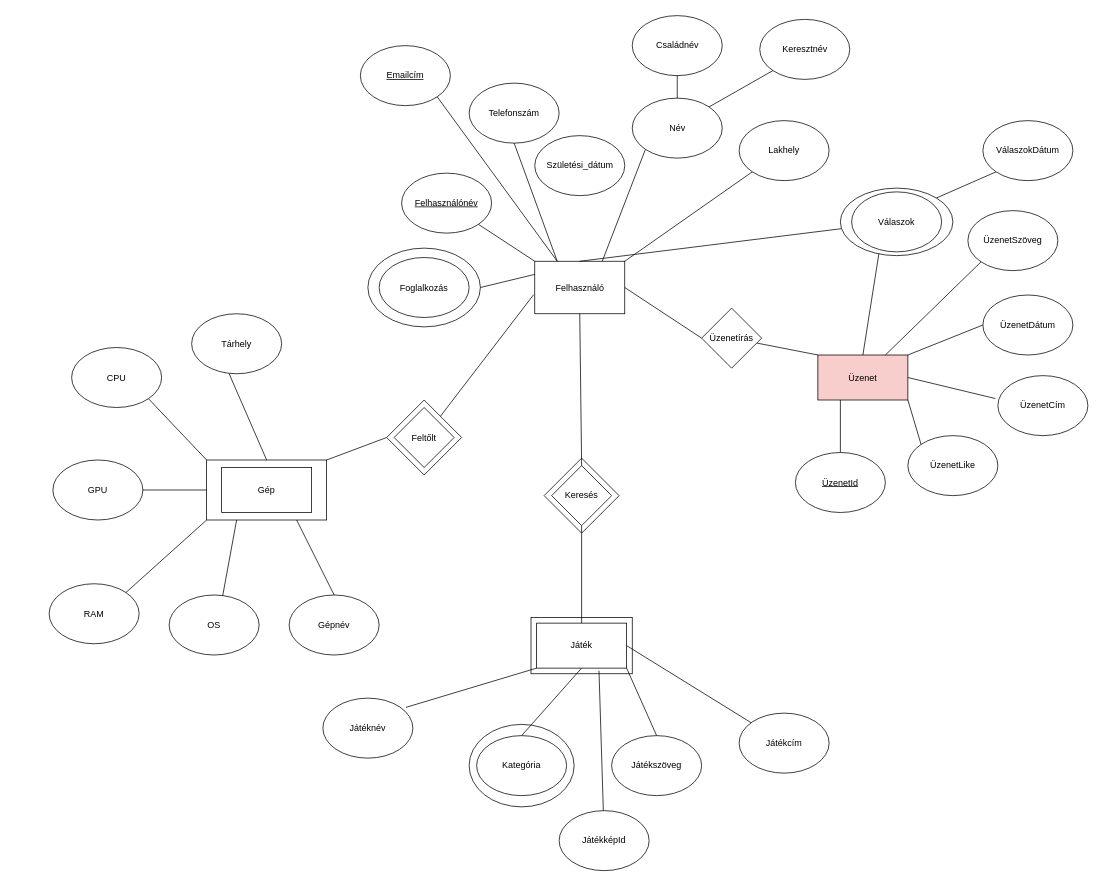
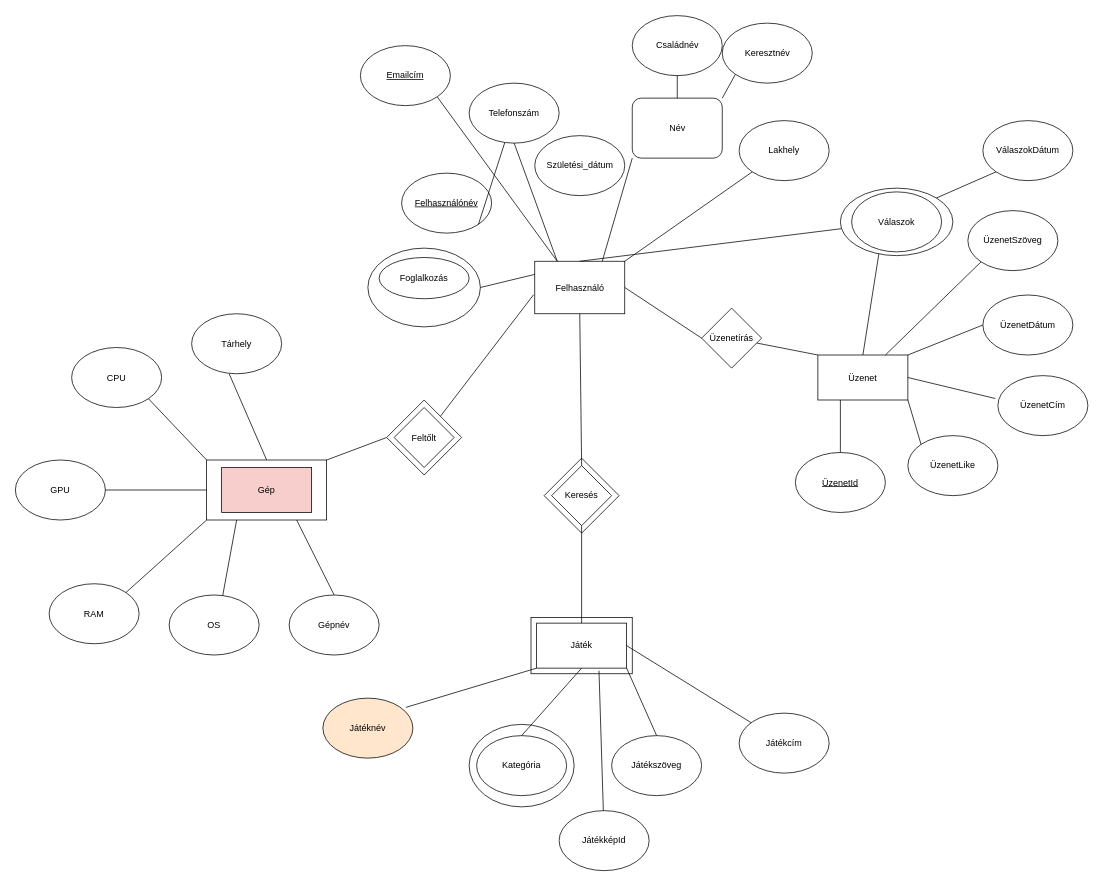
  <mxCell id="0" />
  <mxCell id="1" parent="0" />
  <mxCell id="2" value="" style="ellipse;whiteSpace=wrap;html=1;" parent="1" vertex="1"><mxGeometry x="625" y="965" width="140" height="110" as="geometry" /></mxCell>
  <mxCell id="3" value="" style="rhombus;whiteSpace=wrap;html=1;" parent="1" vertex="1"><mxGeometry x="725" y="610" width="100" height="100" as="geometry" /></mxCell>
  <mxCell id="4" value="" style="rounded=0;whiteSpace=wrap;html=1;" parent="1" vertex="1"><mxGeometry x="707.5" y="822.5" width="135" height="75" as="geometry" /></mxCell>
  <mxCell id="5" value="&lt;u&gt;Felhasználónév&lt;/u&gt;" style="ellipse;whiteSpace=wrap;html=1;" parent="1" vertex="1"><mxGeometry x="535" y="230" width="120" height="80" as="geometry" /></mxCell>
  <mxCell id="6" value="Felhasználó" style="rounded=0;whiteSpace=wrap;html=1;" parent="1" vertex="1"><mxGeometry x="712.5" y="347.5" width="120" height="70" as="geometry" /></mxCell>
  <mxCell id="7" value="Játék" style="rounded=0;whiteSpace=wrap;html=1;" parent="1" vertex="1"><mxGeometry x="715" y="830" width="120" height="60" as="geometry" /></mxCell>
  <mxCell id="8" value="Születési_dátum" style="ellipse;whiteSpace=wrap;html=1;" parent="1" vertex="1"><mxGeometry x="712.5" y="180" width="120" height="80" as="geometry" /></mxCell>
- <mxCell id="9" value="Keresztnév" style="ellipse;whiteSpace=wrap;html=1;" parent="1" vertex="1"><mxGeometry x="1012.5" y="25" width="120" height="80" as="geometry" /></mxCell>
+ <mxCell id="9" value="Keresztnév" style="ellipse;whiteSpace=wrap;html=1;" parent="1" vertex="1"><mxGeometry x="962.5" y="30" width="120" height="80" as="geometry" /></mxCell>
  <mxCell id="10" value="Családnév" style="ellipse;whiteSpace=wrap;html=1;" parent="1" vertex="1"><mxGeometry x="842.5" y="20" width="120" height="80" as="geometry" /></mxCell>
  <mxCell id="11" value="Telefonszám" style="ellipse;whiteSpace=wrap;html=1;" parent="1" vertex="1"><mxGeometry x="625" y="110" width="120" height="80" as="geometry" /></mxCell>
  <mxCell id="12" value="Lakhely" style="ellipse;whiteSpace=wrap;html=1;" parent="1" vertex="1"><mxGeometry x="985" y="160" width="120" height="80" as="geometry" /></mxCell>
  <mxCell id="13" value="" style="ellipse;whiteSpace=wrap;html=1;" parent="1" vertex="1"><mxGeometry x="490" y="330" width="150" height="105" as="geometry" /></mxCell>
- <mxCell id="14" value="Foglalkozás" style="ellipse;whiteSpace=wrap;html=1;" parent="1" vertex="1"><mxGeometry x="505" y="342.5" width="120" height="80" as="geometry" /></mxCell>
- <mxCell id="15" value="Név" style="ellipse;whiteSpace=wrap;html=1;" parent="1" vertex="1"><mxGeometry x="842.5" y="130" width="120" height="80" as="geometry" /></mxCell>
- <mxCell id="16" value="" style="endArrow=none;html=1;rounded=0;exitX=1;exitY=1;exitDx=0;exitDy=0;entryX=0;entryY=0;entryDx=0;entryDy=0;" parent="1" source="5" target="6" edge="1"><mxGeometry width="50" height="50" relative="1" as="geometry"><mxPoint x="795" y="570" as="sourcePoint" /><mxPoint x="845" y="520" as="targetPoint" /></mxGeometry></mxCell>
+ <mxCell id="14" value="Foglalkozás" style="ellipse;whiteSpace=wrap;html=1;" parent="1" vertex="1"><mxGeometry x="505" y="342.5" width="120" height="55" as="geometry" /></mxCell>
+ <mxCell id="15" value="Név" style="whiteSpace=wrap;html=1;rounded=1;" parent="1" vertex="1"><mxGeometry x="842.5" y="130" width="120" height="80" as="geometry" /></mxCell>
+ <mxCell id="16" value="" style="endArrow=none;html=1;rounded=0;exitX=1;exitY=1;exitDx=0;exitDy=0;" parent="1" source="5" target="11" edge="1"><mxGeometry width="50" height="50" relative="1" as="geometry"><mxPoint x="795" y="570" as="sourcePoint" /><mxPoint x="845" y="520" as="targetPoint" /></mxGeometry></mxCell>
  <mxCell id="17" value="" style="endArrow=none;html=1;rounded=0;exitX=1;exitY=0.5;exitDx=0;exitDy=0;entryX=0;entryY=0.25;entryDx=0;entryDy=0;" parent="1" source="13" target="6" edge="1"><mxGeometry width="50" height="50" relative="1" as="geometry"><mxPoint x="795" y="570" as="sourcePoint" /><mxPoint x="845" y="520" as="targetPoint" /></mxGeometry></mxCell>
  <mxCell id="18" value="" style="endArrow=none;html=1;rounded=0;exitX=0.5;exitY=1;exitDx=0;exitDy=0;entryX=0.25;entryY=0;entryDx=0;entryDy=0;" parent="1" source="11" target="6" edge="1"><mxGeometry width="50" height="50" relative="1" as="geometry"><mxPoint x="795" y="570" as="sourcePoint" /><mxPoint x="845" y="520" as="targetPoint" /></mxGeometry></mxCell>
  <mxCell id="19" value="" style="endArrow=none;html=1;rounded=0;exitX=0.5;exitY=0;exitDx=0;exitDy=0;" parent="1" source="6" target="70" edge="1"><mxGeometry width="50" height="50" relative="1" as="geometry"><mxPoint x="805" y="340" as="sourcePoint" /><mxPoint x="855" y="290" as="targetPoint" /></mxGeometry></mxCell>
  <mxCell id="20" value="" style="endArrow=none;html=1;rounded=0;exitX=0.75;exitY=0;exitDx=0;exitDy=0;entryX=0;entryY=1;entryDx=0;entryDy=0;" parent="1" source="6" target="15" edge="1"><mxGeometry width="50" height="50" relative="1" as="geometry"><mxPoint x="895" y="450" as="sourcePoint" /><mxPoint x="945" y="400" as="targetPoint" /></mxGeometry></mxCell>
  <mxCell id="21" value="" style="endArrow=none;html=1;rounded=0;exitX=0.5;exitY=1;exitDx=0;exitDy=0;entryX=0.5;entryY=0;entryDx=0;entryDy=0;" parent="1" source="10" target="15" edge="1"><mxGeometry width="50" height="50" relative="1" as="geometry"><mxPoint x="795" y="570" as="sourcePoint" /><mxPoint x="845" y="520" as="targetPoint" /></mxGeometry></mxCell>
  <mxCell id="22" value="" style="endArrow=none;html=1;rounded=0;exitX=1;exitY=0;exitDx=0;exitDy=0;entryX=0;entryY=1;entryDx=0;entryDy=0;" parent="1" source="15" target="9" edge="1"><mxGeometry width="50" height="50" relative="1" as="geometry"><mxPoint x="795" y="570" as="sourcePoint" /><mxPoint x="845" y="520" as="targetPoint" /></mxGeometry></mxCell>
  <mxCell id="23" value="" style="endArrow=none;html=1;rounded=0;exitX=0;exitY=1;exitDx=0;exitDy=0;entryX=1;entryY=0;entryDx=0;entryDy=0;" parent="1" source="12" target="6" edge="1"><mxGeometry width="50" height="50" relative="1" as="geometry"><mxPoint x="795" y="570" as="sourcePoint" /><mxPoint x="845" y="520" as="targetPoint" /></mxGeometry></mxCell>
- <mxCell id="24" value="Üzenet" style="rounded=0;whiteSpace=wrap;html=1;fillColor=#f8cecc;" parent="1" vertex="1"><mxGeometry x="1090" y="472.5" width="120" height="60" as="geometry" /></mxCell>
+ <mxCell id="24" value="Üzenet" style="rounded=0;whiteSpace=wrap;html=1;" parent="1" vertex="1"><mxGeometry x="1090" y="472.5" width="120" height="60" as="geometry" /></mxCell>
  <mxCell id="25" value="Keresés" style="rhombus;whiteSpace=wrap;html=1;" parent="1" vertex="1"><mxGeometry x="735" y="620" width="80" height="80" as="geometry" /></mxCell>
  <mxCell id="26" value="" style="endArrow=none;html=1;rounded=0;entryX=0.5;entryY=1;entryDx=0;entryDy=0;exitX=0.5;exitY=0;exitDx=0;exitDy=0;" parent="1" source="25" target="6" edge="1"><mxGeometry width="50" height="50" relative="1" as="geometry"><mxPoint x="820" y="700" as="sourcePoint" /><mxPoint x="960" y="670" as="targetPoint" /><Array as="points" /></mxGeometry></mxCell>
  <mxCell id="27" value="" style="endArrow=none;html=1;rounded=0;exitX=0.5;exitY=0;exitDx=0;exitDy=0;entryX=0.5;entryY=1;entryDx=0;entryDy=0;" parent="1" source="7" target="25" edge="1"><mxGeometry width="50" height="50" relative="1" as="geometry"><mxPoint x="805" y="630" as="sourcePoint" /><mxPoint x="855" y="580" as="targetPoint" /></mxGeometry></mxCell>
- <mxCell id="28" value="Játéknév" style="ellipse;whiteSpace=wrap;html=1;" parent="1" vertex="1"><mxGeometry x="430" y="930" width="120" height="80" as="geometry" /></mxCell>
+ <mxCell id="28" value="Játéknév" style="ellipse;whiteSpace=wrap;html=1;fillColor=#ffe6cc;" parent="1" vertex="1"><mxGeometry x="430" y="930" width="120" height="80" as="geometry" /></mxCell>
  <mxCell id="29" value="Kategória" style="ellipse;whiteSpace=wrap;html=1;" parent="1" vertex="1"><mxGeometry x="635" y="980" width="120" height="80" as="geometry" /></mxCell>
  <mxCell id="30" value="" style="rounded=0;whiteSpace=wrap;html=1;" parent="1" vertex="1"><mxGeometry x="275" y="612.5" width="160" height="80" as="geometry" /></mxCell>
- <mxCell id="31" value="Gép" style="rounded=0;whiteSpace=wrap;html=1;" parent="1" vertex="1"><mxGeometry x="295" y="622.5" width="120" height="60" as="geometry" /></mxCell>
+ <mxCell id="31" value="Gép" style="rounded=0;whiteSpace=wrap;html=1;fillColor=#f8cecc;" parent="1" vertex="1"><mxGeometry x="295" y="622.5" width="120" height="60" as="geometry" /></mxCell>
  <mxCell id="32" value="CPU" style="ellipse;whiteSpace=wrap;html=1;" parent="1" vertex="1"><mxGeometry x="95" y="462.5" width="120" height="80" as="geometry" /></mxCell>
- <mxCell id="33" value="GPU" style="ellipse;whiteSpace=wrap;html=1;" parent="1" vertex="1"><mxGeometry x="70" y="612.5" width="120" height="80" as="geometry" /></mxCell>
+ <mxCell id="33" value="GPU" style="ellipse;whiteSpace=wrap;html=1;" parent="1" vertex="1"><mxGeometry x="20" y="612.5" width="120" height="80" as="geometry" /></mxCell>
  <mxCell id="34" value="RAM&lt;br&gt;" style="ellipse;whiteSpace=wrap;html=1;" parent="1" vertex="1"><mxGeometry x="65" y="777.5" width="120" height="80" as="geometry" /></mxCell>
  <mxCell id="35" value="Tárhely" style="ellipse;whiteSpace=wrap;html=1;" parent="1" vertex="1"><mxGeometry x="255" y="417.5" width="120" height="80" as="geometry" /></mxCell>
  <mxCell id="36" value="OS" style="ellipse;whiteSpace=wrap;html=1;" parent="1" vertex="1"><mxGeometry x="225" y="792.5" width="120" height="80" as="geometry" /></mxCell>
  <mxCell id="37" value="" style="endArrow=none;html=1;rounded=0;exitX=0.5;exitY=1;exitDx=0;exitDy=0;entryX=0.5;entryY=0;entryDx=0;entryDy=0;" parent="1" target="30" edge="1"><mxGeometry width="50" height="50" relative="1" as="geometry"><mxPoint x="305" y="497.5" as="sourcePoint" /><mxPoint x="805" y="562.5" as="targetPoint" /></mxGeometry></mxCell>
  <mxCell id="38" value="" style="endArrow=none;html=1;rounded=0;exitX=1;exitY=1;exitDx=0;exitDy=0;entryX=0;entryY=0;entryDx=0;entryDy=0;" parent="1" source="32" target="30" edge="1"><mxGeometry width="50" height="50" relative="1" as="geometry"><mxPoint x="755" y="612.5" as="sourcePoint" /><mxPoint x="805" y="562.5" as="targetPoint" /></mxGeometry></mxCell>
  <mxCell id="39" value="" style="endArrow=none;html=1;rounded=0;exitX=1;exitY=0.5;exitDx=0;exitDy=0;entryX=0;entryY=0.5;entryDx=0;entryDy=0;" parent="1" source="33" target="30" edge="1"><mxGeometry width="50" height="50" relative="1" as="geometry"><mxPoint x="155" y="652.5" as="sourcePoint" /><mxPoint x="805" y="562.5" as="targetPoint" /></mxGeometry></mxCell>
  <mxCell id="40" value="" style="endArrow=none;html=1;rounded=0;exitX=1;exitY=0;exitDx=0;exitDy=0;entryX=0;entryY=1;entryDx=0;entryDy=0;" parent="1" source="34" target="30" edge="1"><mxGeometry width="50" height="50" relative="1" as="geometry"><mxPoint x="755" y="612.5" as="sourcePoint" /><mxPoint x="805" y="562.5" as="targetPoint" /></mxGeometry></mxCell>
  <mxCell id="41" value="" style="endArrow=none;html=1;rounded=0;exitX=0.595;exitY=0.014;exitDx=0;exitDy=0;exitPerimeter=0;entryX=0.25;entryY=1;entryDx=0;entryDy=0;" parent="1" source="36" target="30" edge="1"><mxGeometry width="50" height="50" relative="1" as="geometry"><mxPoint x="755" y="612.5" as="sourcePoint" /><mxPoint x="805" y="562.5" as="targetPoint" /></mxGeometry></mxCell>
  <mxCell id="42" value="" style="endArrow=none;html=1;rounded=0;exitX=-0.013;exitY=0.638;exitDx=0;exitDy=0;exitPerimeter=0;" parent="1" source="6" target="53" edge="1"><mxGeometry width="50" height="50" relative="1" as="geometry"><mxPoint x="910" y="700" as="sourcePoint" /><mxPoint x="960" y="650" as="targetPoint" /></mxGeometry></mxCell>
  <mxCell id="43" value="" style="endArrow=none;html=1;rounded=0;exitX=1;exitY=0;exitDx=0;exitDy=0;entryX=0;entryY=0.5;entryDx=0;entryDy=0;" parent="1" source="30" edge="1"><mxGeometry width="50" height="50" relative="1" as="geometry"><mxPoint x="755" y="612.5" as="sourcePoint" /><mxPoint x="515" y="582.5" as="targetPoint" /></mxGeometry></mxCell>
  <mxCell id="44" value="" style="endArrow=none;html=1;rounded=0;exitX=0.923;exitY=0.154;exitDx=0;exitDy=0;entryX=0;entryY=1;entryDx=0;entryDy=0;exitPerimeter=0;" parent="1" source="28" target="7" edge="1"><mxGeometry width="50" height="50" relative="1" as="geometry"><mxPoint x="560" y="930" as="sourcePoint" /><mxPoint x="855" y="680" as="targetPoint" /></mxGeometry></mxCell>
  <mxCell id="45" value="" style="endArrow=none;html=1;rounded=0;exitX=0.5;exitY=0;exitDx=0;exitDy=0;entryX=0.5;entryY=1;entryDx=0;entryDy=0;" parent="1" source="29" target="7" edge="1"><mxGeometry width="50" height="50" relative="1" as="geometry"><mxPoint x="805" y="730" as="sourcePoint" /><mxPoint x="855" y="680" as="targetPoint" /></mxGeometry></mxCell>
  <mxCell id="46" value="Játékszöveg" style="ellipse;whiteSpace=wrap;html=1;" parent="1" vertex="1"><mxGeometry x="815" y="980" width="120" height="80" as="geometry" /></mxCell>
  <mxCell id="47" value="" style="endArrow=none;html=1;rounded=0;exitX=0.5;exitY=0;exitDx=0;exitDy=0;entryX=1;entryY=1;entryDx=0;entryDy=0;" parent="1" source="46" target="7" edge="1"><mxGeometry width="50" height="50" relative="1" as="geometry"><mxPoint x="575" y="800" as="sourcePoint" /><mxPoint x="625" y="750" as="targetPoint" /></mxGeometry></mxCell>
  <mxCell id="48" value="Játékcím" style="ellipse;whiteSpace=wrap;html=1;" parent="1" vertex="1"><mxGeometry x="985" y="950" width="120" height="80" as="geometry" /></mxCell>
  <mxCell id="49" value="" style="endArrow=none;html=1;rounded=0;entryX=1;entryY=0.5;entryDx=0;entryDy=0;" parent="1" source="48" target="7" edge="1"><mxGeometry width="50" height="50" relative="1" as="geometry"><mxPoint x="575" y="800" as="sourcePoint" /><mxPoint x="625" y="750" as="targetPoint" /></mxGeometry></mxCell>
  <mxCell id="50" value="" style="endArrow=none;html=1;rounded=0;exitX=0.693;exitY=1.058;exitDx=0;exitDy=0;exitPerimeter=0;" parent="1" source="7" target="51" edge="1"><mxGeometry width="50" height="50" relative="1" as="geometry"><mxPoint x="575" y="800" as="sourcePoint" /><mxPoint x="625" y="750" as="targetPoint" /></mxGeometry></mxCell>
  <mxCell id="51" value="JátékképId" style="ellipse;whiteSpace=wrap;html=1;" parent="1" vertex="1"><mxGeometry x="745" y="1080" width="120" height="80" as="geometry" /></mxCell>
  <mxCell id="52" value="" style="rhombus;whiteSpace=wrap;html=1;" parent="1" vertex="1"><mxGeometry x="515" y="532.5" width="100" height="100" as="geometry" /></mxCell>
  <mxCell id="53" value="Feltőlt" style="rhombus;whiteSpace=wrap;html=1;" parent="1" vertex="1"><mxGeometry x="525" y="542.5" width="80" height="80" as="geometry" /></mxCell>
  <mxCell id="54" value="&lt;u&gt;ÜzenetId&lt;/u&gt;" style="ellipse;whiteSpace=wrap;html=1;" parent="1" vertex="1"><mxGeometry x="1060" y="602.5" width="120" height="80" as="geometry" /></mxCell>
  <mxCell id="55" value="ÜzenetCím" style="ellipse;whiteSpace=wrap;html=1;" parent="1" vertex="1"><mxGeometry x="1330" y="500" width="120" height="80" as="geometry" /></mxCell>
  <mxCell id="56" value="ÜzenetSzöveg" style="ellipse;whiteSpace=wrap;html=1;" parent="1" vertex="1"><mxGeometry x="1290" y="280" width="120" height="80" as="geometry" /></mxCell>
  <mxCell id="57" value="ÜzenetLike" style="ellipse;whiteSpace=wrap;html=1;" parent="1" vertex="1"><mxGeometry x="1210" y="580" width="120" height="80" as="geometry" /></mxCell>
  <mxCell id="58" value="ÜzenetDátum" style="ellipse;whiteSpace=wrap;html=1;" parent="1" vertex="1"><mxGeometry x="1310" y="392.5" width="120" height="80" as="geometry" /></mxCell>
  <mxCell id="59" value="" style="endArrow=none;html=1;rounded=0;exitX=0;exitY=0;exitDx=0;exitDy=0;" parent="1" source="24" target="60" edge="1"><mxGeometry width="50" height="50" relative="1" as="geometry"><mxPoint x="1080" y="500" as="sourcePoint" /><mxPoint x="1130" y="450" as="targetPoint" /></mxGeometry></mxCell>
  <mxCell id="60" value="Üzenetírás" style="rhombus;whiteSpace=wrap;html=1;" parent="1" vertex="1"><mxGeometry x="935" y="410" width="80" height="80" as="geometry" /></mxCell>
  <mxCell id="61" value="" style="endArrow=none;html=1;rounded=0;exitX=1;exitY=0.5;exitDx=0;exitDy=0;entryX=0;entryY=0.5;entryDx=0;entryDy=0;" parent="1" source="6" target="60" edge="1"><mxGeometry width="50" height="50" relative="1" as="geometry"><mxPoint x="1080" y="500" as="sourcePoint" /><mxPoint x="1130" y="450" as="targetPoint" /></mxGeometry></mxCell>
  <mxCell id="62" value="" style="endArrow=none;html=1;rounded=0;exitX=0.5;exitY=0;exitDx=0;exitDy=0;entryX=0.25;entryY=1;entryDx=0;entryDy=0;" parent="1" source="54" target="24" edge="1"><mxGeometry width="50" height="50" relative="1" as="geometry"><mxPoint x="1080" y="500" as="sourcePoint" /><mxPoint x="1130" y="450" as="targetPoint" /></mxGeometry></mxCell>
  <mxCell id="63" value="" style="endArrow=none;html=1;rounded=0;exitX=0;exitY=0;exitDx=0;exitDy=0;entryX=1;entryY=1;entryDx=0;entryDy=0;" parent="1" source="57" target="24" edge="1"><mxGeometry width="50" height="50" relative="1" as="geometry"><mxPoint x="1080" y="500" as="sourcePoint" /><mxPoint x="1130" y="450" as="targetPoint" /></mxGeometry></mxCell>
  <mxCell id="64" value="" style="endArrow=none;html=1;rounded=0;exitX=-0.028;exitY=0.382;exitDx=0;exitDy=0;exitPerimeter=0;entryX=1;entryY=0.5;entryDx=0;entryDy=0;" parent="1" source="55" target="24" edge="1"><mxGeometry width="50" height="50" relative="1" as="geometry"><mxPoint x="1080" y="500" as="sourcePoint" /><mxPoint x="1130" y="450" as="targetPoint" /></mxGeometry></mxCell>
  <mxCell id="65" value="" style="endArrow=none;html=1;rounded=0;exitX=1;exitY=0;exitDx=0;exitDy=0;entryX=0;entryY=0.5;entryDx=0;entryDy=0;" parent="1" source="24" target="58" edge="1"><mxGeometry width="50" height="50" relative="1" as="geometry"><mxPoint x="1080" y="500" as="sourcePoint" /><mxPoint x="1130" y="450" as="targetPoint" /></mxGeometry></mxCell>
  <mxCell id="66" value="" style="endArrow=none;html=1;rounded=0;exitX=0;exitY=1;exitDx=0;exitDy=0;entryX=0.75;entryY=0;entryDx=0;entryDy=0;" parent="1" source="56" target="24" edge="1"><mxGeometry width="50" height="50" relative="1" as="geometry"><mxPoint x="1080" y="500" as="sourcePoint" /><mxPoint x="1130" y="450" as="targetPoint" /></mxGeometry></mxCell>
  <mxCell id="67" value="&lt;u&gt;Emailcím&lt;/u&gt;" style="ellipse;whiteSpace=wrap;html=1;" parent="1" vertex="1"><mxGeometry x="480" y="60" width="120" height="80" as="geometry" /></mxCell>
  <mxCell id="68" value="" style="endArrow=none;html=1;rounded=0;exitX=1;exitY=1;exitDx=0;exitDy=0;entryX=0.25;entryY=0;entryDx=0;entryDy=0;" parent="1" source="67" target="6" edge="1"><mxGeometry width="50" height="50" relative="1" as="geometry"><mxPoint x="860" y="610" as="sourcePoint" /><mxPoint x="910" y="560" as="targetPoint" /></mxGeometry></mxCell>
  <mxCell id="69" value="" style="ellipse;whiteSpace=wrap;html=1;" vertex="1" parent="1"><mxGeometry x="1120" y="250" width="150" height="90" as="geometry" /></mxCell>
  <mxCell id="70" value="Válaszok" style="ellipse;whiteSpace=wrap;html=1;" vertex="1" parent="1"><mxGeometry x="1135" y="255" width="120" height="80" as="geometry" /></mxCell>
  <mxCell id="71" value="" style="endArrow=none;html=1;rounded=0;exitX=1;exitY=0;exitDx=0;exitDy=0;entryX=0;entryY=1;entryDx=0;entryDy=0;" edge="1" parent="1" source="69" target="72"><mxGeometry width="50" height="50" relative="1" as="geometry"><mxPoint x="1290" y="245" as="sourcePoint" /><mxPoint x="1299.422" y="225" as="targetPoint" /></mxGeometry></mxCell>
  <mxCell id="72" value="VálaszokDátum" style="ellipse;whiteSpace=wrap;html=1;" vertex="1" parent="1"><mxGeometry x="1310" y="160" width="120" height="80" as="geometry" /></mxCell>
  <mxCell id="73" value="" style="endArrow=none;html=1;rounded=0;exitX=0.5;exitY=0;exitDx=0;exitDy=0;entryX=0.342;entryY=0.973;entryDx=0;entryDy=0;entryPerimeter=0;" edge="1" parent="1" source="24" target="69"><mxGeometry width="50" height="50" relative="1" as="geometry"><mxPoint x="1140" y="430" as="sourcePoint" /><mxPoint x="1190" y="380" as="targetPoint" /></mxGeometry></mxCell>
  <mxCell id="74" value="Gépnév" style="ellipse;whiteSpace=wrap;html=1;" vertex="1" parent="1"><mxGeometry x="385" y="792.5" width="120" height="80" as="geometry" /></mxCell>
  <mxCell id="75" value="" style="endArrow=none;html=1;rounded=0;exitX=0.5;exitY=0;exitDx=0;exitDy=0;entryX=0.75;entryY=1;entryDx=0;entryDy=0;" edge="1" parent="1" source="74" target="30"><mxGeometry width="50" height="50" relative="1" as="geometry"><mxPoint x="720" y="690" as="sourcePoint" /><mxPoint x="770" y="640" as="targetPoint" /></mxGeometry></mxCell>
